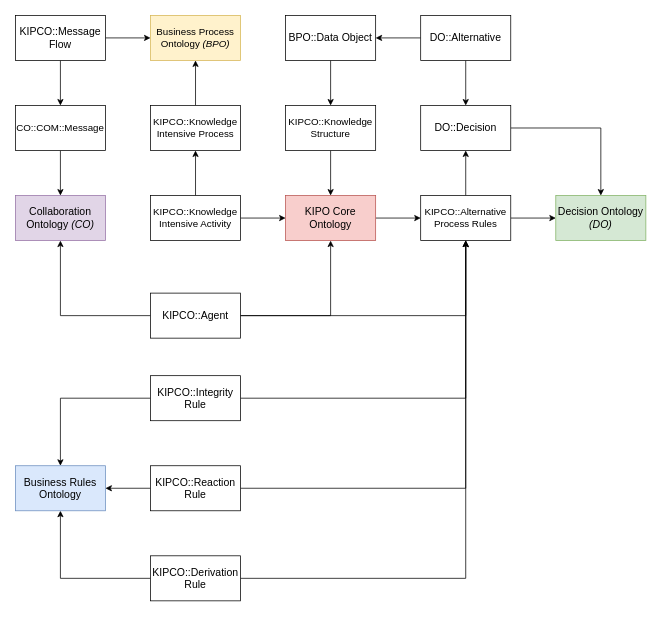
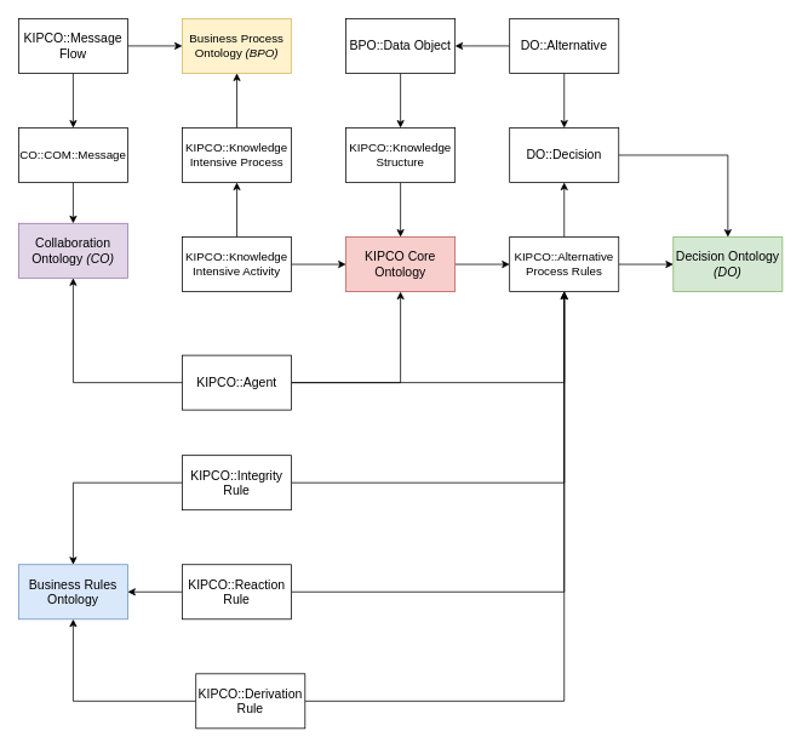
  <mxCell id="0" />
  <mxCell id="1" parent="0" />
  <mxCell id="2" style="edgeStyle=orthogonalEdgeStyle;rounded=0;orthogonalLoop=1;jettySize=auto;html=1;" edge="1" parent="1" source="4" target="6"><mxGeometry relative="1" as="geometry" /></mxCell>
  <mxCell id="3" style="edgeStyle=orthogonalEdgeStyle;rounded=0;orthogonalLoop=1;jettySize=auto;html=1;entryX=0;entryY=0.5;entryDx=0;entryDy=0;" edge="1" parent="1" source="4" target="8"><mxGeometry relative="1" as="geometry" /></mxCell>
  <mxCell id="4" value="KIPCO::Message Flow" style="rounded=0;whiteSpace=wrap;html=1;fontSize=14;" vertex="1" parent="1"><mxGeometry x="20" y="20" width="120" height="60" as="geometry" /></mxCell>
  <mxCell id="5" style="edgeStyle=orthogonalEdgeStyle;rounded=0;orthogonalLoop=1;jettySize=auto;html=1;" edge="1" parent="1" source="6" target="7"><mxGeometry relative="1" as="geometry" /></mxCell>
  <mxCell id="6" value="CO::COM::Message" style="rounded=0;whiteSpace=wrap;html=1;fontSize=13;" vertex="1" parent="1"><mxGeometry x="20" y="140" width="120" height="60" as="geometry" /></mxCell>
- <mxCell id="7" value="Collaboration Ontology &lt;i style=&quot;font-size: 14px;&quot;&gt;(CO)&lt;/i&gt;" style="rounded=0;whiteSpace=wrap;html=1;shadow=0;fillColor=#e1d5e7;strokeColor=#9673a6;fontSize=14;" vertex="1" parent="1"><mxGeometry x="20" y="260" width="120" height="60" as="geometry" /></mxCell>
+ <mxCell id="7" value="Collaboration Ontology &lt;i style=&quot;font-size: 14px;&quot;&gt;(CO)&lt;/i&gt;" style="rounded=0;whiteSpace=wrap;html=1;shadow=0;fillColor=#e1d5e7;strokeColor=#9673a6;fontSize=14;" vertex="1" parent="1"><mxGeometry x="20" y="245" width="120" height="60" as="geometry" /></mxCell>
  <mxCell id="8" value="Business Process Ontology &lt;i style=&quot;font-size: 13px;&quot;&gt;(BPO)&lt;/i&gt;" style="rounded=0;whiteSpace=wrap;html=1;fillColor=#fff2cc;strokeColor=#d6b656;fontSize=13;" vertex="1" parent="1"><mxGeometry x="200" y="20" width="120" height="60" as="geometry" /></mxCell>
  <mxCell id="9" style="edgeStyle=orthogonalEdgeStyle;rounded=0;orthogonalLoop=1;jettySize=auto;html=1;" edge="1" parent="1" source="10" target="12"><mxGeometry relative="1" as="geometry" /></mxCell>
  <mxCell id="10" value="BPO::Data Object" style="rounded=0;whiteSpace=wrap;html=1;fontSize=14;" vertex="1" parent="1"><mxGeometry x="380" y="20" width="120" height="60" as="geometry" /></mxCell>
  <mxCell id="11" value="" style="edgeStyle=orthogonalEdgeStyle;rounded=0;orthogonalLoop=1;jettySize=auto;html=1;" edge="1" parent="1" source="12" target="14"><mxGeometry relative="1" as="geometry" /></mxCell>
  <mxCell id="12" value="KIPCO::Knowledge Structure" style="rounded=0;whiteSpace=wrap;html=1;fontSize=13;" vertex="1" parent="1"><mxGeometry x="380" y="140" width="120" height="60" as="geometry" /></mxCell>
  <mxCell id="13" style="edgeStyle=orthogonalEdgeStyle;rounded=0;orthogonalLoop=1;jettySize=auto;html=1;entryX=0;entryY=0.5;entryDx=0;entryDy=0;" edge="1" parent="1" source="14" target="41"><mxGeometry relative="1" as="geometry" /></mxCell>
- <mxCell id="14" value="KIPO Core Ontology" style="rounded=0;whiteSpace=wrap;html=1;fillColor=#f8cecc;strokeColor=#b85450;fontSize=14;" vertex="1" parent="1"><mxGeometry x="380" y="260" width="120" height="60" as="geometry" /></mxCell>
+ <mxCell id="14" value="KIPCO Core Ontology" style="rounded=0;whiteSpace=wrap;html=1;fillColor=#f8cecc;strokeColor=#b85450;fontSize=14;" vertex="1" parent="1"><mxGeometry x="380" y="260" width="120" height="60" as="geometry" /></mxCell>
  <mxCell id="15" style="edgeStyle=orthogonalEdgeStyle;rounded=0;orthogonalLoop=1;jettySize=auto;html=1;startArrow=none;" edge="1" parent="1" source="41" target="25"><mxGeometry relative="1" as="geometry" /></mxCell>
  <mxCell id="16" style="edgeStyle=orthogonalEdgeStyle;rounded=0;orthogonalLoop=1;jettySize=auto;html=1;entryX=0.5;entryY=1;entryDx=0;entryDy=0;" edge="1" parent="1" source="18" target="14"><mxGeometry relative="1" as="geometry" /></mxCell>
  <mxCell id="17" style="edgeStyle=orthogonalEdgeStyle;rounded=0;orthogonalLoop=1;jettySize=auto;html=1;entryX=0.5;entryY=1;entryDx=0;entryDy=0;" edge="1" parent="1" source="18" target="7"><mxGeometry relative="1" as="geometry" /></mxCell>
  <mxCell id="18" value="KIPCO::Agent" style="rounded=0;whiteSpace=wrap;html=1;fontSize=14;" vertex="1" parent="1"><mxGeometry x="200" y="390" width="120" height="60" as="geometry" /></mxCell>
  <mxCell id="19" style="edgeStyle=orthogonalEdgeStyle;rounded=0;orthogonalLoop=1;jettySize=auto;html=1;" edge="1" parent="1" source="20" target="8"><mxGeometry relative="1" as="geometry" /></mxCell>
  <mxCell id="20" value="KIPCO::Knowledge Intensive Process" style="rounded=0;whiteSpace=wrap;html=1;fontSize=13;" vertex="1" parent="1"><mxGeometry x="200" y="140" width="120" height="60" as="geometry" /></mxCell>
  <mxCell id="21" style="edgeStyle=orthogonalEdgeStyle;rounded=0;orthogonalLoop=1;jettySize=auto;html=1;entryX=0;entryY=0.5;entryDx=0;entryDy=0;" edge="1" parent="1" source="23" target="14"><mxGeometry relative="1" as="geometry" /></mxCell>
  <mxCell id="22" style="edgeStyle=orthogonalEdgeStyle;rounded=0;orthogonalLoop=1;jettySize=auto;html=1;entryX=0.5;entryY=1;entryDx=0;entryDy=0;" edge="1" parent="1" source="23" target="20"><mxGeometry relative="1" as="geometry" /></mxCell>
  <mxCell id="23" value="KIPCO::Knowledge Intensive Activity" style="rounded=0;whiteSpace=wrap;html=1;fontSize=13;" vertex="1" parent="1"><mxGeometry x="200" y="260" width="120" height="60" as="geometry" /></mxCell>
  <mxCell id="24" style="edgeStyle=orthogonalEdgeStyle;rounded=0;orthogonalLoop=1;jettySize=auto;html=1;" edge="1" parent="1" source="25" target="30"><mxGeometry relative="1" as="geometry" /></mxCell>
  <mxCell id="25" value="DO::Decision" style="rounded=0;whiteSpace=wrap;html=1;fontSize=14;" vertex="1" parent="1"><mxGeometry x="560" y="140" width="120" height="60" as="geometry" /></mxCell>
  <mxCell id="26" style="edgeStyle=orthogonalEdgeStyle;rounded=0;orthogonalLoop=1;jettySize=auto;html=1;" edge="1" parent="1" source="28" target="25"><mxGeometry relative="1" as="geometry" /></mxCell>
  <mxCell id="27" style="edgeStyle=orthogonalEdgeStyle;rounded=0;orthogonalLoop=1;jettySize=auto;html=1;entryX=1;entryY=0.5;entryDx=0;entryDy=0;" edge="1" parent="1" source="28" target="10"><mxGeometry relative="1" as="geometry" /></mxCell>
  <mxCell id="28" value="DO::Alternative" style="rounded=0;whiteSpace=wrap;html=1;fontSize=14;" vertex="1" parent="1"><mxGeometry x="560" y="20" width="120" height="60" as="geometry" /></mxCell>
  <mxCell id="29" style="edgeStyle=orthogonalEdgeStyle;rounded=0;orthogonalLoop=1;jettySize=auto;html=1;" edge="1" parent="1" source="41" target="30"><mxGeometry relative="1" as="geometry" /></mxCell>
  <mxCell id="30" value="Decision Ontology &lt;i style=&quot;font-size: 14px;&quot;&gt;(DO)&lt;/i&gt;" style="rounded=0;whiteSpace=wrap;html=1;fillColor=#d5e8d4;strokeColor=#82b366;fontSize=14;" vertex="1" parent="1"><mxGeometry x="740" y="260" width="120" height="60" as="geometry" /></mxCell>
  <mxCell id="31" style="edgeStyle=orthogonalEdgeStyle;rounded=0;orthogonalLoop=1;jettySize=auto;html=1;entryX=0.5;entryY=0;entryDx=0;entryDy=0;" edge="1" parent="1" source="33" target="40"><mxGeometry relative="1" as="geometry" /></mxCell>
  <mxCell id="32" style="edgeStyle=orthogonalEdgeStyle;rounded=0;orthogonalLoop=1;jettySize=auto;html=1;" edge="1" parent="1" source="33" target="41"><mxGeometry relative="1" as="geometry" /></mxCell>
  <mxCell id="33" value="KIPCO::Integrity Rule" style="rounded=0;whiteSpace=wrap;html=1;fontSize=14;" vertex="1" parent="1"><mxGeometry x="200" y="500" width="120" height="60" as="geometry" /></mxCell>
  <mxCell id="34" style="edgeStyle=orthogonalEdgeStyle;rounded=0;orthogonalLoop=1;jettySize=auto;html=1;entryX=1;entryY=0.5;entryDx=0;entryDy=0;" edge="1" parent="1" source="36" target="40"><mxGeometry relative="1" as="geometry" /></mxCell>
  <mxCell id="35" style="edgeStyle=orthogonalEdgeStyle;rounded=0;orthogonalLoop=1;jettySize=auto;html=1;" edge="1" parent="1" source="36" target="41"><mxGeometry relative="1" as="geometry" /></mxCell>
  <mxCell id="36" value="KIPCO::Reaction Rule" style="rounded=0;whiteSpace=wrap;html=1;fontSize=14;" vertex="1" parent="1"><mxGeometry x="200" y="620" width="120" height="60" as="geometry" /></mxCell>
  <mxCell id="37" style="edgeStyle=orthogonalEdgeStyle;rounded=0;orthogonalLoop=1;jettySize=auto;html=1;entryX=0.5;entryY=1;entryDx=0;entryDy=0;" edge="1" parent="1" source="39" target="40"><mxGeometry relative="1" as="geometry" /></mxCell>
  <mxCell id="38" style="edgeStyle=orthogonalEdgeStyle;rounded=0;orthogonalLoop=1;jettySize=auto;html=1;" edge="1" parent="1" source="39" target="41"><mxGeometry relative="1" as="geometry" /></mxCell>
- <mxCell id="39" value="KIPCO::Derivation Rule" style="rounded=0;whiteSpace=wrap;html=1;fontSize=14;" vertex="1" parent="1"><mxGeometry x="200" y="740" width="120" height="60" as="geometry" /></mxCell>
+ <mxCell id="39" value="KIPCO::Derivation Rule" style="rounded=0;whiteSpace=wrap;html=1;fontSize=14;" vertex="1" parent="1"><mxGeometry x="215" y="740" width="120" height="60" as="geometry" /></mxCell>
  <mxCell id="40" value="Business Rules Ontology" style="rounded=0;whiteSpace=wrap;html=1;fillColor=#dae8fc;strokeColor=#6c8ebf;fontSize=14;" vertex="1" parent="1"><mxGeometry x="20" y="620" width="120" height="60" as="geometry" /></mxCell>
  <mxCell id="41" value="KIPCO::Alternative Process Rules" style="rounded=0;whiteSpace=wrap;html=1;fontSize=13;" vertex="1" parent="1"><mxGeometry x="560" y="260" width="120" height="60" as="geometry" /></mxCell>
  <mxCell id="42" value="" style="edgeStyle=orthogonalEdgeStyle;rounded=0;orthogonalLoop=1;jettySize=auto;html=1;endArrow=none;" edge="1" parent="1" source="18" target="41"><mxGeometry relative="1" as="geometry"><mxPoint x="330" y="420" as="sourcePoint" /><mxPoint x="620" y="200" as="targetPoint" /></mxGeometry></mxCell>
